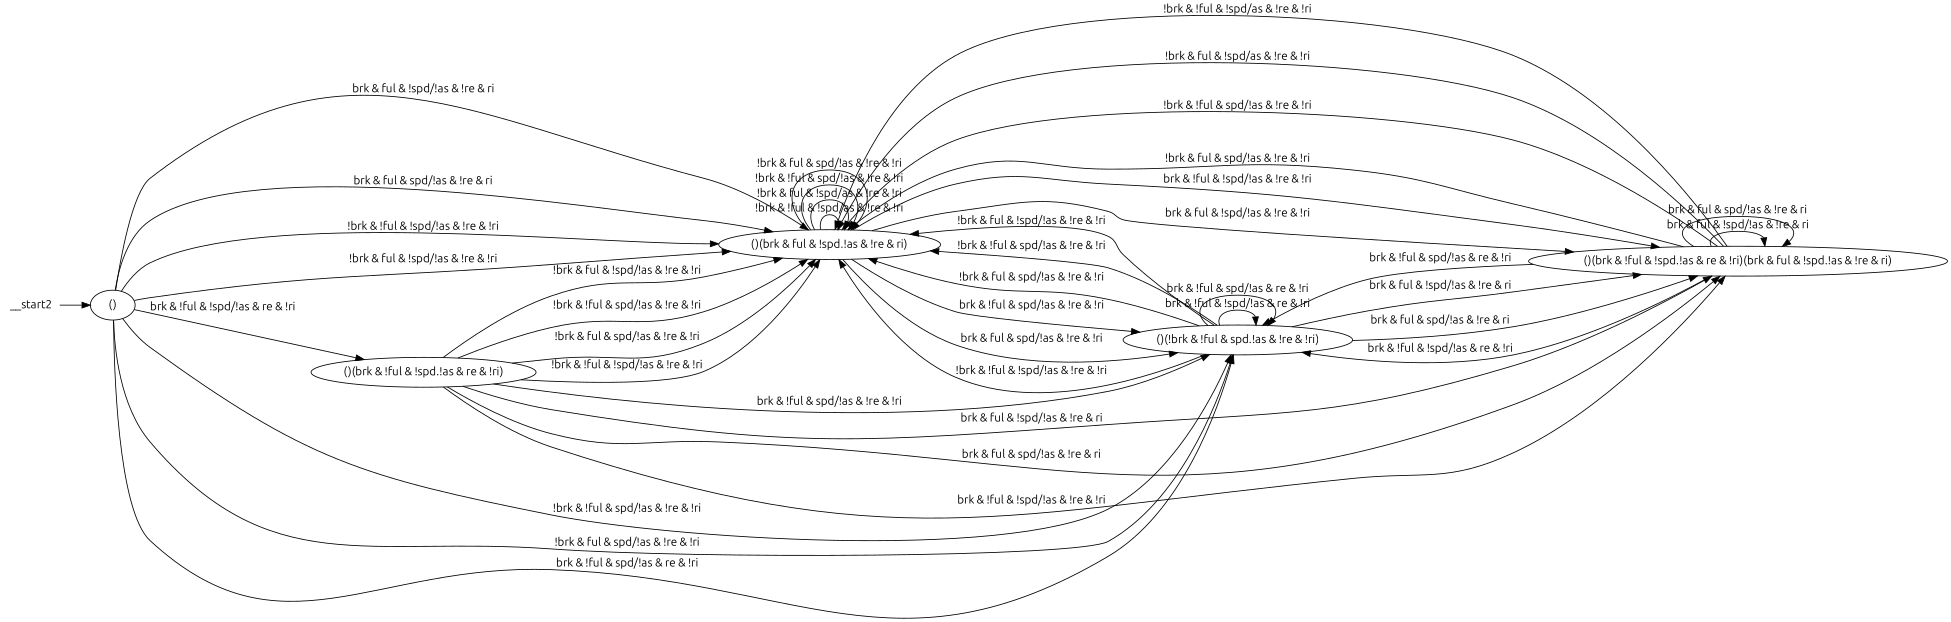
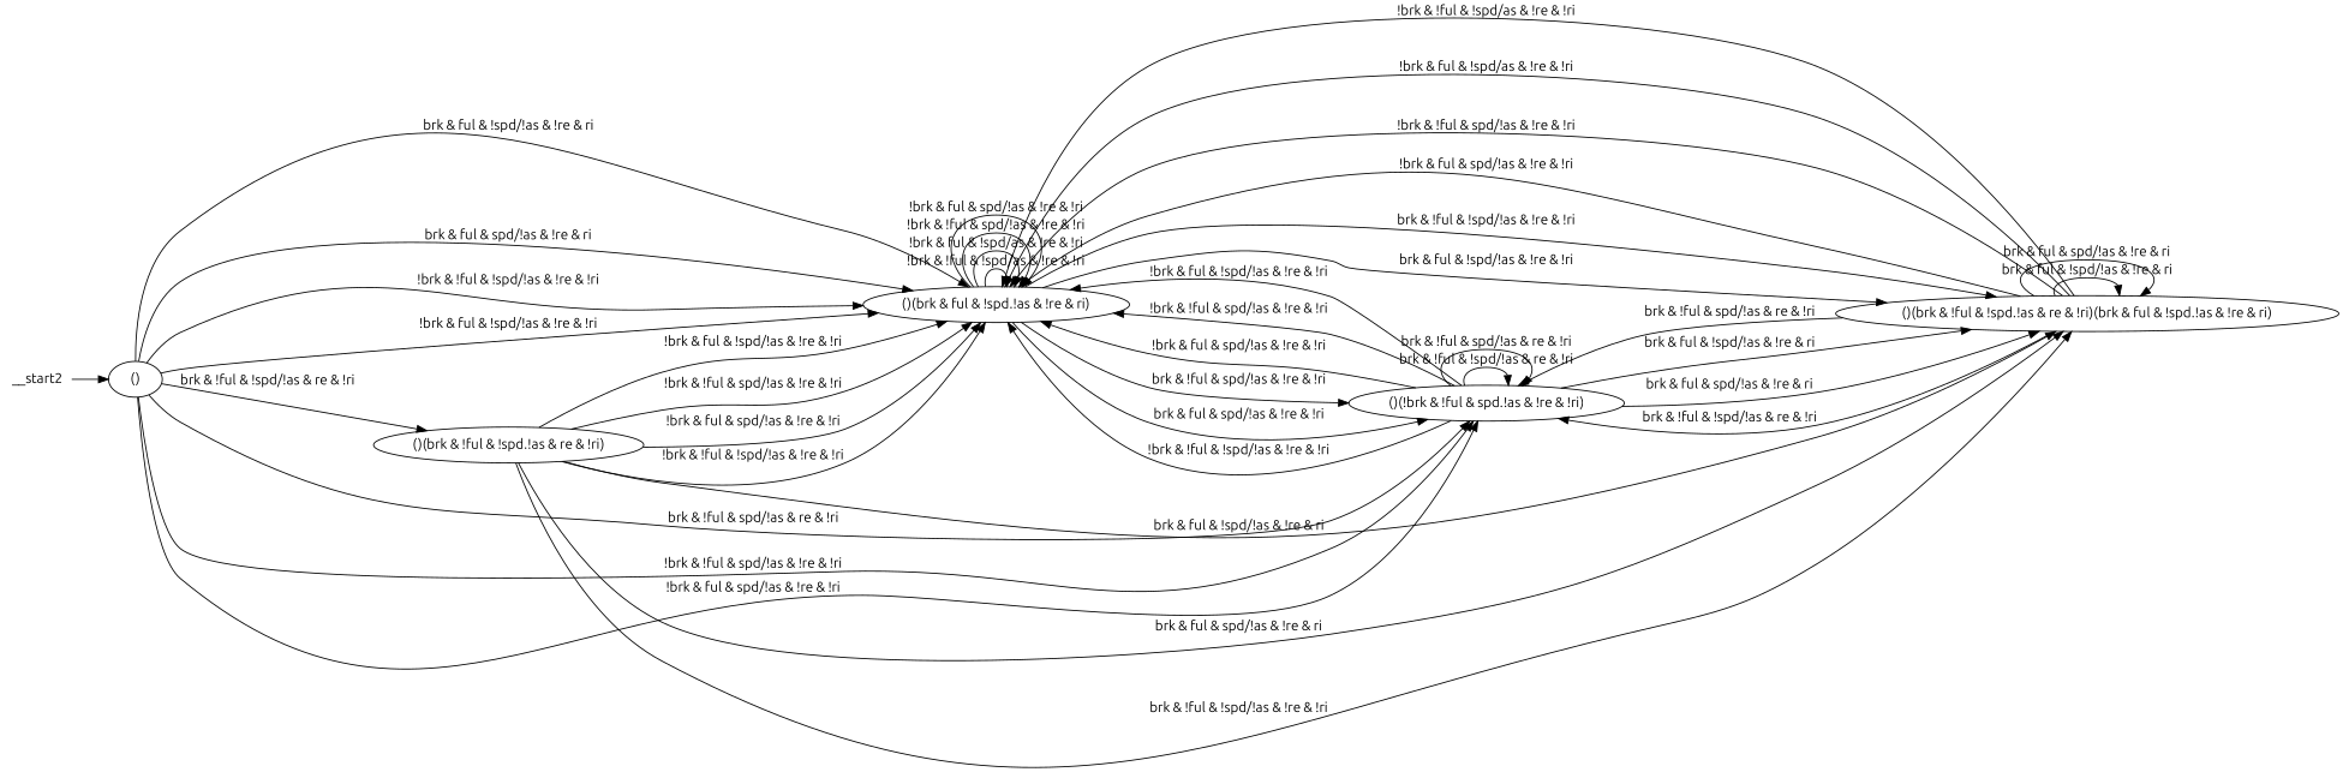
  digraph {
    fontname=Ubuntu
    rankdir=LR
    node [fontname=Ubuntu]
    edge [fontname=Ubuntu]
    n1 [label="()"]
    n2 [label="()(brk & ful & !spd.!as & !re & ri)"]
    n3 [label="()(!brk & !ful & spd.!as & !re & !ri)"]
    n4 [label="()(brk & !ful & !spd.!as & re & !ri)"]
    n5 [label="()(brk & !ful & !spd.!as & re & !ri)(brk & ful & !spd.!as & !re & ri)"]
    n6 [label=__start2 shape=none]
    n1 -> n2 [label="brk & ful & !spd/!as & !re & ri"]
    n1 -> n2 [label="brk & ful & spd/!as & !re & ri"]
    n1 -> n2 [label="!brk & !ful & !spd/!as & !re & !ri"]
    n1 -> n2 [label="!brk & ful & !spd/!as & !re & !ri"]
    n1 -> n3 [label="!brk & !ful & spd/!as & !re & !ri"]
    n1 -> n3 [label="!brk & ful & spd/!as & !re & !ri"]
    n1 -> n3 [label="brk & !ful & spd/!as & re & !ri"]
    n1 -> n4 [label="brk & !ful & !spd/!as & re & !ri"]
    n2 -> n2 [label="!brk & !ful & !spd/as & !re & !ri"]
    n2 -> n2 [label="!brk & ful & !spd/as & !re & !ri"]
    n2 -> n2 [label="!brk & !ful & spd/!as & !re & !ri"]
    n2 -> n2 [label="!brk & ful & spd/!as & !re & !ri"]
    n2 -> n3 [label="brk & !ful & spd/!as & !re & !ri"]
    n2 -> n3 [label="brk & ful & spd/!as & !re & !ri"]
    n2 -> n5 [label="brk & !ful & !spd/!as & !re & !ri"]
    n2 -> n5 [label="brk & ful & !spd/!as & !re & !ri"]
    n3 -> n2 [label="!brk & !ful & !spd/!as & !re & !ri"]
    n3 -> n2 [label="!brk & ful & !spd/!as & !re & !ri"]
    n3 -> n2 [label="!brk & !ful & spd/!as & !re & !ri"]
    n3 -> n2 [label="!brk & ful & spd/!as & !re & !ri"]
    n3 -> n3 [label="brk & !ful & !spd/!as & re & !ri"]
    n3 -> n3 [label="brk & !ful & spd/!as & re & !ri"]
    n3 -> n5 [label="brk & ful & !spd/!as & !re & ri"]
    n3 -> n5 [label="brk & ful & spd/!as & !re & ri"]
    n4 -> n2 [label="!brk & !ful & !spd/!as & !re & !ri"]
    n4 -> n2 [label="!brk & ful & !spd/!as & !re & !ri"]
    n4 -> n2 [label="!brk & !ful & spd/!as & !re & !ri"]
    n4 -> n2 [label="!brk & ful & spd/!as & !re & !ri"]
-   n4 -> n3 [label="brk & !ful & spd/!as & !re & !ri"]
    n4 -> n5 [label="brk & ful & !spd/!as & !re & ri"]
    n4 -> n5 [label="brk & ful & spd/!as & !re & ri"]
    n4 -> n5 [label="brk & !ful & !spd/!as & !re & !ri"]
    n5 -> n2 [label="!brk & !ful & !spd/as & !re & !ri"]
    n5 -> n2 [label="!brk & ful & !spd/as & !re & !ri"]
    n5 -> n2 [label="!brk & !ful & spd/!as & !re & !ri"]
    n5 -> n2 [label="!brk & ful & spd/!as & !re & !ri"]
    n5 -> n3 [label="brk & !ful & !spd/!as & re & !ri"]
    n5 -> n3 [label="brk & !ful & spd/!as & re & !ri"]
    n5 -> n5 [label="brk & ful & !spd/!as & !re & ri"]
    n5 -> n5 [label="brk & ful & spd/!as & !re & ri"]
    n6 -> n1
  }
